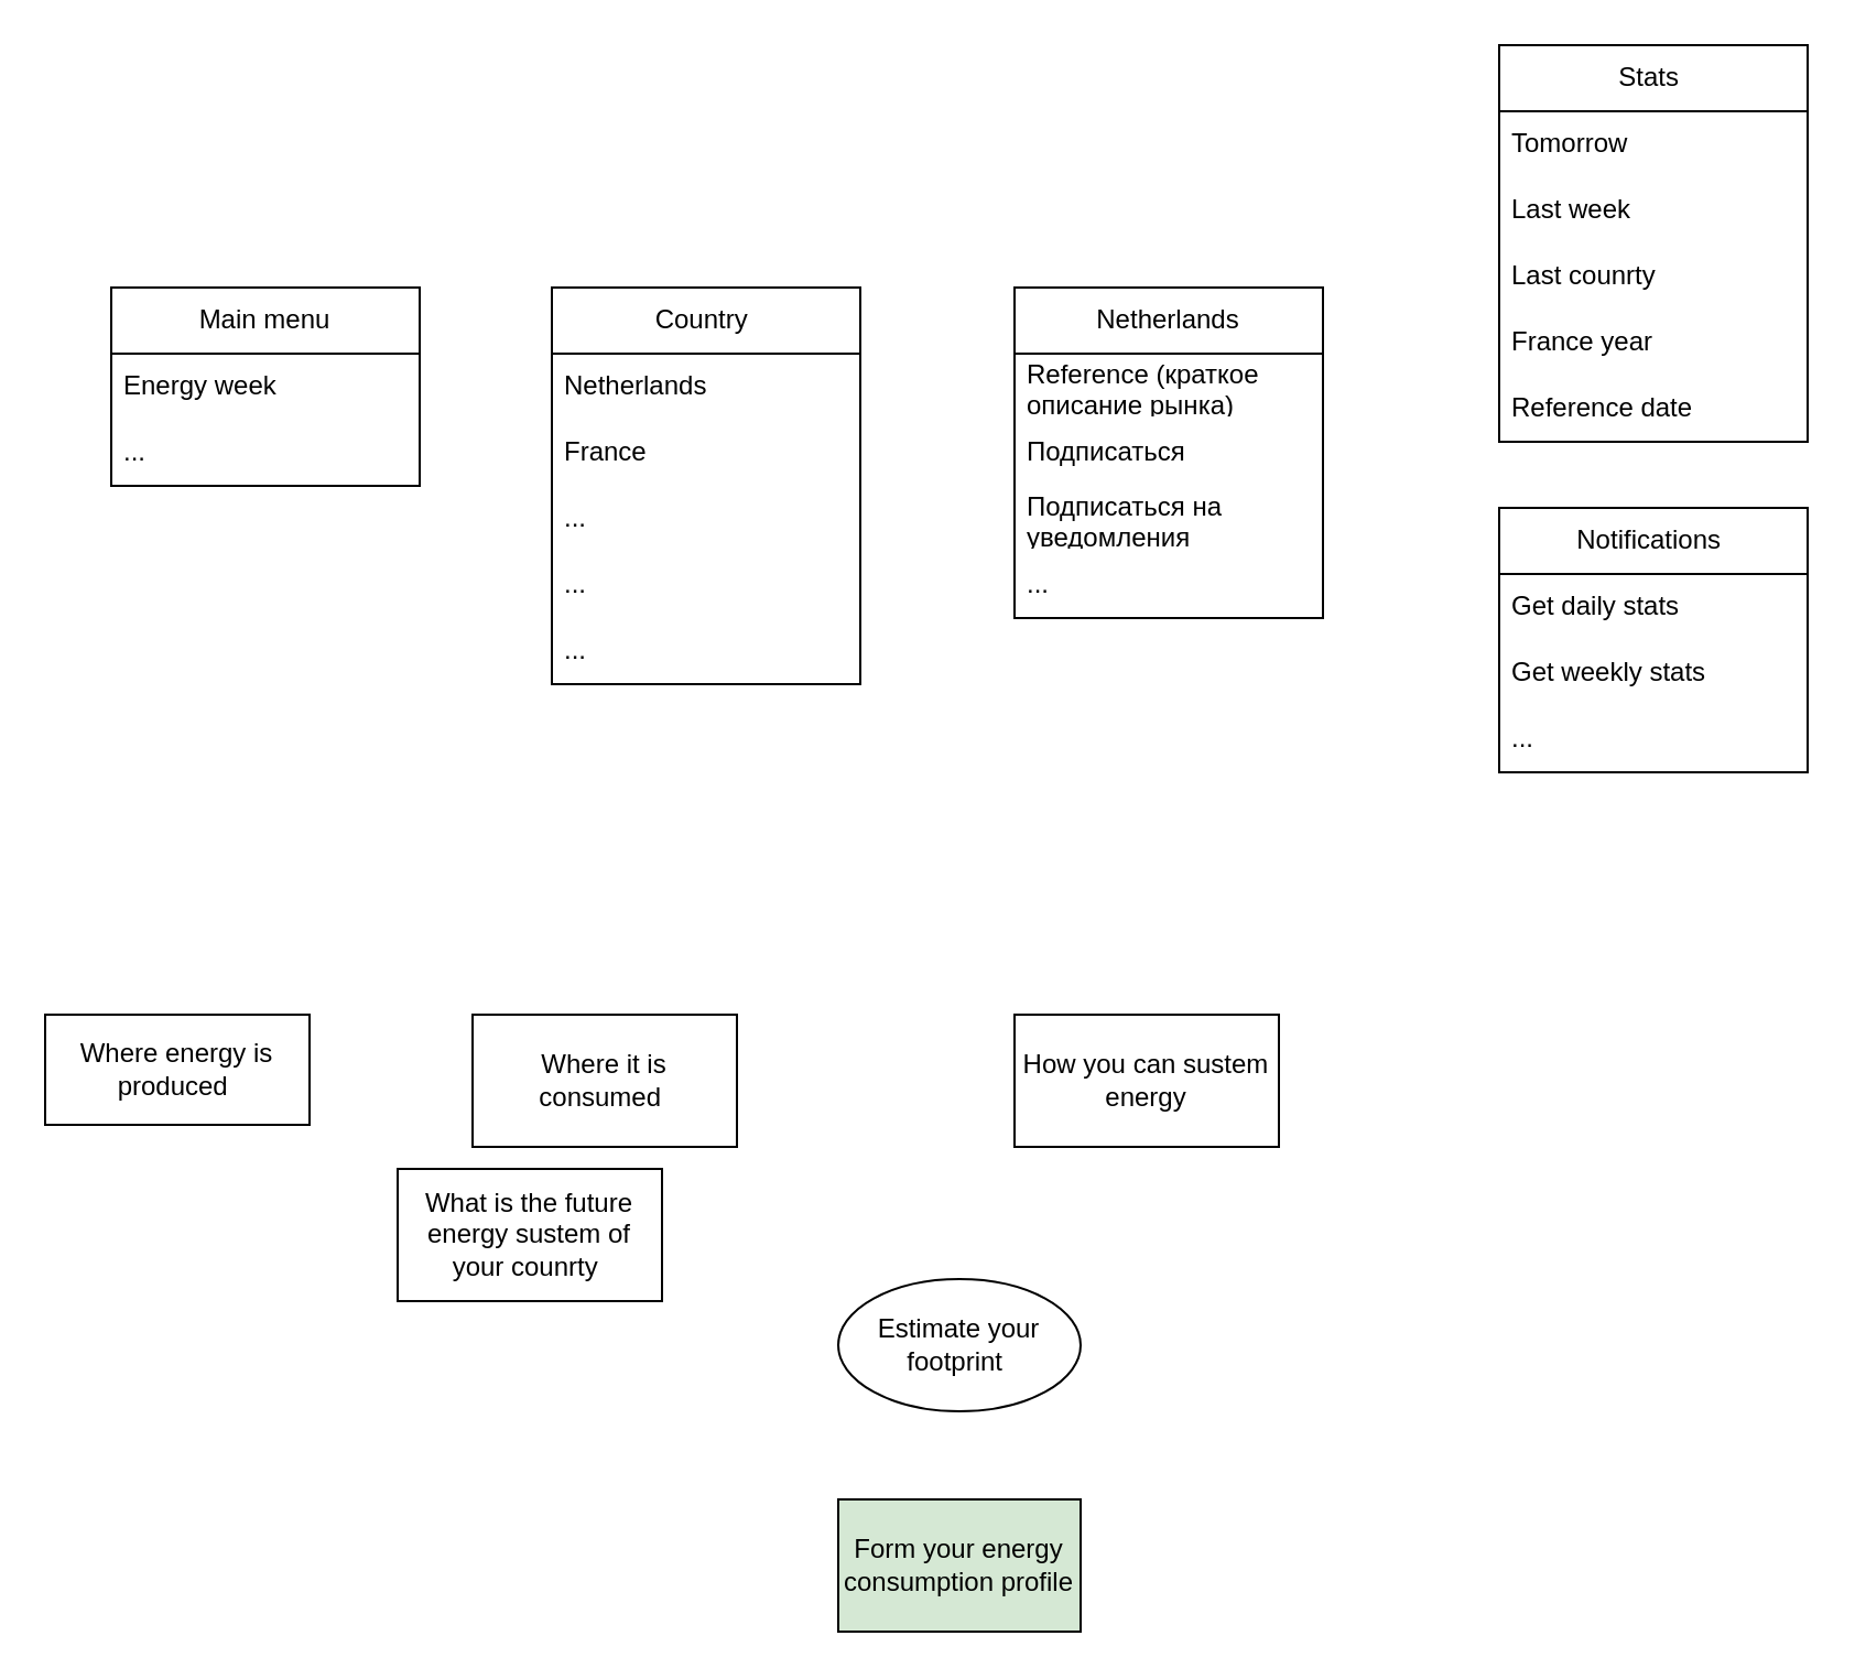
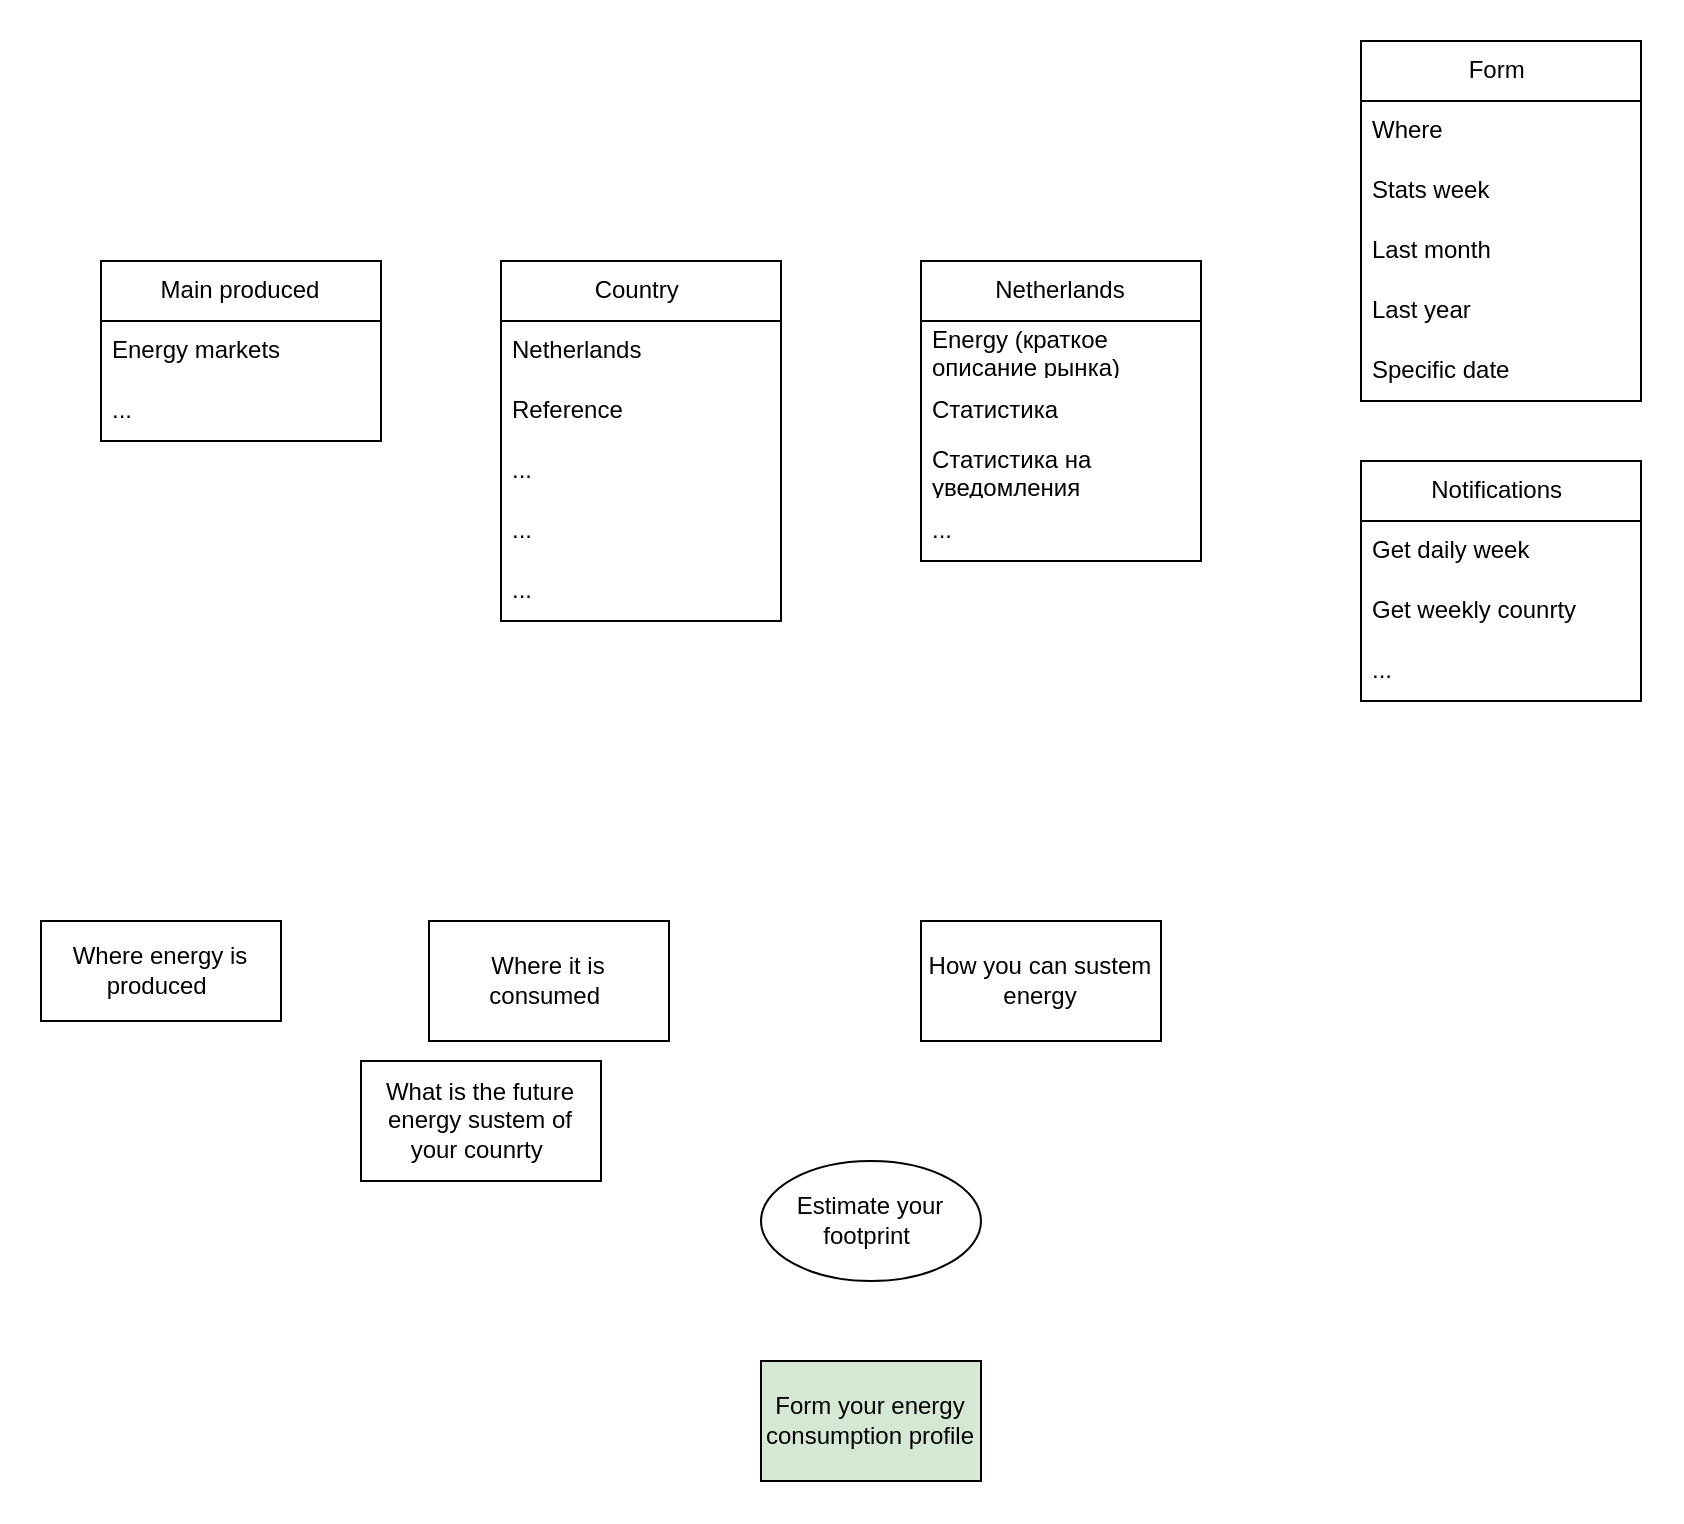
  <mxCell id="0" />
  <mxCell id="1" parent="0" />
- <mxCell id="2" value="Main menu" style="swimlane;fontStyle=0;childLayout=stackLayout;horizontal=1;startSize=30;horizontalStack=0;resizeParent=1;resizeParentMax=0;resizeLast=0;collapsible=1;marginBottom=0;whiteSpace=wrap;html=1;" parent="1" vertex="1"><mxGeometry x="50" y="130" width="140" height="90" as="geometry" /></mxCell>
- <mxCell id="3" value="Energy week&amp;nbsp;" style="text;strokeColor=none;fillColor=none;align=left;verticalAlign=middle;spacingLeft=4;spacingRight=4;overflow=hidden;points=[[0,0.5],[1,0.5]];portConstraint=eastwest;rotatable=0;whiteSpace=wrap;html=1;" parent="2" vertex="1"><mxGeometry y="30" width="140" height="30" as="geometry" /></mxCell>
+ <mxCell id="2" value="Main produced" style="swimlane;fontStyle=0;childLayout=stackLayout;horizontal=1;startSize=30;horizontalStack=0;resizeParent=1;resizeParentMax=0;resizeLast=0;collapsible=1;marginBottom=0;whiteSpace=wrap;html=1;" parent="1" vertex="1"><mxGeometry x="50" y="130" width="140" height="90" as="geometry" /></mxCell>
+ <mxCell id="3" value="Energy markets&amp;nbsp;" style="text;strokeColor=none;fillColor=none;align=left;verticalAlign=middle;spacingLeft=4;spacingRight=4;overflow=hidden;points=[[0,0.5],[1,0.5]];portConstraint=eastwest;rotatable=0;whiteSpace=wrap;html=1;" parent="2" vertex="1"><mxGeometry y="30" width="140" height="30" as="geometry" /></mxCell>
  <mxCell id="4" value="...&amp;nbsp;" style="text;strokeColor=none;fillColor=none;align=left;verticalAlign=middle;spacingLeft=4;spacingRight=4;overflow=hidden;points=[[0,0.5],[1,0.5]];portConstraint=eastwest;rotatable=0;whiteSpace=wrap;html=1;" parent="2" vertex="1"><mxGeometry y="60" width="140" height="30" as="geometry" /></mxCell>
  <mxCell id="5" value="Country&amp;nbsp;" style="swimlane;fontStyle=0;childLayout=stackLayout;horizontal=1;startSize=30;horizontalStack=0;resizeParent=1;resizeParentMax=0;resizeLast=0;collapsible=1;marginBottom=0;whiteSpace=wrap;html=1;" parent="1" vertex="1"><mxGeometry x="250" y="130" width="140" height="180" as="geometry" /></mxCell>
  <mxCell id="6" value="Netherlands" style="text;strokeColor=none;fillColor=none;align=left;verticalAlign=middle;spacingLeft=4;spacingRight=4;overflow=hidden;points=[[0,0.5],[1,0.5]];portConstraint=eastwest;rotatable=0;whiteSpace=wrap;html=1;" parent="5" vertex="1"><mxGeometry y="30" width="140" height="30" as="geometry" /></mxCell>
- <mxCell id="7" value="France" style="text;strokeColor=none;fillColor=none;align=left;verticalAlign=middle;spacingLeft=4;spacingRight=4;overflow=hidden;points=[[0,0.5],[1,0.5]];portConstraint=eastwest;rotatable=0;whiteSpace=wrap;html=1;" parent="5" vertex="1"><mxGeometry y="60" width="140" height="30" as="geometry" /></mxCell>
+ <mxCell id="7" value="Reference" style="text;strokeColor=none;fillColor=none;align=left;verticalAlign=middle;spacingLeft=4;spacingRight=4;overflow=hidden;points=[[0,0.5],[1,0.5]];portConstraint=eastwest;rotatable=0;whiteSpace=wrap;html=1;" parent="5" vertex="1"><mxGeometry y="60" width="140" height="30" as="geometry" /></mxCell>
  <mxCell id="8" value="..." style="text;strokeColor=none;fillColor=none;align=left;verticalAlign=middle;spacingLeft=4;spacingRight=4;overflow=hidden;points=[[0,0.5],[1,0.5]];portConstraint=eastwest;rotatable=0;whiteSpace=wrap;html=1;" parent="5" vertex="1"><mxGeometry y="90" width="140" height="30" as="geometry" /></mxCell>
  <mxCell id="9" value="..." style="text;strokeColor=none;fillColor=none;align=left;verticalAlign=middle;spacingLeft=4;spacingRight=4;overflow=hidden;points=[[0,0.5],[1,0.5]];portConstraint=eastwest;rotatable=0;whiteSpace=wrap;html=1;" parent="5" vertex="1"><mxGeometry y="120" width="140" height="30" as="geometry" /></mxCell>
  <mxCell id="10" value="..." style="text;strokeColor=none;fillColor=none;align=left;verticalAlign=middle;spacingLeft=4;spacingRight=4;overflow=hidden;points=[[0,0.5],[1,0.5]];portConstraint=eastwest;rotatable=0;whiteSpace=wrap;html=1;" parent="5" vertex="1"><mxGeometry y="150" width="140" height="30" as="geometry" /></mxCell>
  <mxCell id="11" value="Netherlands" style="swimlane;fontStyle=0;childLayout=stackLayout;horizontal=1;startSize=30;horizontalStack=0;resizeParent=1;resizeParentMax=0;resizeLast=0;collapsible=1;marginBottom=0;whiteSpace=wrap;html=1;" parent="1" vertex="1"><mxGeometry x="460" y="130" width="140" height="150" as="geometry" /></mxCell>
- <mxCell id="12" value="Reference (краткое описание рынка)&amp;nbsp;" style="text;strokeColor=none;fillColor=none;align=left;verticalAlign=middle;spacingLeft=4;spacingRight=4;overflow=hidden;points=[[0,0.5],[1,0.5]];portConstraint=eastwest;rotatable=0;whiteSpace=wrap;html=1;" parent="11" vertex="1"><mxGeometry y="30" width="140" height="30" as="geometry" /></mxCell>
- <mxCell id="13" value="Подписаться" style="text;strokeColor=none;fillColor=none;align=left;verticalAlign=middle;spacingLeft=4;spacingRight=4;overflow=hidden;points=[[0,0.5],[1,0.5]];portConstraint=eastwest;rotatable=0;whiteSpace=wrap;html=1;" parent="11" vertex="1"><mxGeometry y="60" width="140" height="30" as="geometry" /></mxCell>
- <mxCell id="14" value="Подписаться на уведомления&amp;nbsp;" style="text;strokeColor=none;fillColor=none;align=left;verticalAlign=middle;spacingLeft=4;spacingRight=4;overflow=hidden;points=[[0,0.5],[1,0.5]];portConstraint=eastwest;rotatable=0;whiteSpace=wrap;html=1;" parent="11" vertex="1"><mxGeometry y="90" width="140" height="30" as="geometry" /></mxCell>
+ <mxCell id="12" value="Energy (краткое описание рынка)&amp;nbsp;" style="text;strokeColor=none;fillColor=none;align=left;verticalAlign=middle;spacingLeft=4;spacingRight=4;overflow=hidden;points=[[0,0.5],[1,0.5]];portConstraint=eastwest;rotatable=0;whiteSpace=wrap;html=1;" parent="11" vertex="1"><mxGeometry y="30" width="140" height="30" as="geometry" /></mxCell>
+ <mxCell id="13" value="Статистика" style="text;strokeColor=none;fillColor=none;align=left;verticalAlign=middle;spacingLeft=4;spacingRight=4;overflow=hidden;points=[[0,0.5],[1,0.5]];portConstraint=eastwest;rotatable=0;whiteSpace=wrap;html=1;" parent="11" vertex="1"><mxGeometry y="60" width="140" height="30" as="geometry" /></mxCell>
+ <mxCell id="14" value="Статистика на уведомления&amp;nbsp;" style="text;strokeColor=none;fillColor=none;align=left;verticalAlign=middle;spacingLeft=4;spacingRight=4;overflow=hidden;points=[[0,0.5],[1,0.5]];portConstraint=eastwest;rotatable=0;whiteSpace=wrap;html=1;" parent="11" vertex="1"><mxGeometry y="90" width="140" height="30" as="geometry" /></mxCell>
  <mxCell id="15" value="..." style="text;strokeColor=none;fillColor=none;align=left;verticalAlign=middle;spacingLeft=4;spacingRight=4;overflow=hidden;points=[[0,0.5],[1,0.5]];portConstraint=eastwest;rotatable=0;whiteSpace=wrap;html=1;" parent="11" vertex="1"><mxGeometry y="120" width="140" height="30" as="geometry" /></mxCell>
- <mxCell id="16" value="Stats&amp;nbsp;" style="swimlane;fontStyle=0;childLayout=stackLayout;horizontal=1;startSize=30;horizontalStack=0;resizeParent=1;resizeParentMax=0;resizeLast=0;collapsible=1;marginBottom=0;whiteSpace=wrap;html=1;" parent="1" vertex="1"><mxGeometry x="680" y="20" width="140" height="180" as="geometry" /></mxCell>
- <mxCell id="17" value="Tomorrow" style="text;strokeColor=none;fillColor=none;align=left;verticalAlign=middle;spacingLeft=4;spacingRight=4;overflow=hidden;points=[[0,0.5],[1,0.5]];portConstraint=eastwest;rotatable=0;whiteSpace=wrap;html=1;" parent="16" vertex="1"><mxGeometry y="30" width="140" height="30" as="geometry" /></mxCell>
- <mxCell id="18" value="Last week&amp;nbsp;" style="text;strokeColor=none;fillColor=none;align=left;verticalAlign=middle;spacingLeft=4;spacingRight=4;overflow=hidden;points=[[0,0.5],[1,0.5]];portConstraint=eastwest;rotatable=0;whiteSpace=wrap;html=1;" parent="16" vertex="1"><mxGeometry y="60" width="140" height="30" as="geometry" /></mxCell>
- <mxCell id="19" value="Last counrty&amp;nbsp;" style="text;strokeColor=none;fillColor=none;align=left;verticalAlign=middle;spacingLeft=4;spacingRight=4;overflow=hidden;points=[[0,0.5],[1,0.5]];portConstraint=eastwest;rotatable=0;whiteSpace=wrap;html=1;" parent="16" vertex="1"><mxGeometry y="90" width="140" height="30" as="geometry" /></mxCell>
- <mxCell id="20" value="France year&amp;nbsp;" style="text;strokeColor=none;fillColor=none;align=left;verticalAlign=middle;spacingLeft=4;spacingRight=4;overflow=hidden;points=[[0,0.5],[1,0.5]];portConstraint=eastwest;rotatable=0;whiteSpace=wrap;html=1;" parent="16" vertex="1"><mxGeometry y="120" width="140" height="30" as="geometry" /></mxCell>
- <mxCell id="21" value="Reference date&amp;nbsp;" style="text;strokeColor=none;fillColor=none;align=left;verticalAlign=middle;spacingLeft=4;spacingRight=4;overflow=hidden;points=[[0,0.5],[1,0.5]];portConstraint=eastwest;rotatable=0;whiteSpace=wrap;html=1;" parent="16" vertex="1"><mxGeometry y="150" width="140" height="30" as="geometry" /></mxCell>
+ <mxCell id="16" value="Form&amp;nbsp;" style="swimlane;fontStyle=0;childLayout=stackLayout;horizontal=1;startSize=30;horizontalStack=0;resizeParent=1;resizeParentMax=0;resizeLast=0;collapsible=1;marginBottom=0;whiteSpace=wrap;html=1;" parent="1" vertex="1"><mxGeometry x="680" y="20" width="140" height="180" as="geometry" /></mxCell>
+ <mxCell id="17" value="Where" style="text;strokeColor=none;fillColor=none;align=left;verticalAlign=middle;spacingLeft=4;spacingRight=4;overflow=hidden;points=[[0,0.5],[1,0.5]];portConstraint=eastwest;rotatable=0;whiteSpace=wrap;html=1;" parent="16" vertex="1"><mxGeometry y="30" width="140" height="30" as="geometry" /></mxCell>
+ <mxCell id="18" value="Stats week&amp;nbsp;" style="text;strokeColor=none;fillColor=none;align=left;verticalAlign=middle;spacingLeft=4;spacingRight=4;overflow=hidden;points=[[0,0.5],[1,0.5]];portConstraint=eastwest;rotatable=0;whiteSpace=wrap;html=1;" parent="16" vertex="1"><mxGeometry y="60" width="140" height="30" as="geometry" /></mxCell>
+ <mxCell id="19" value="Last month&amp;nbsp;" style="text;strokeColor=none;fillColor=none;align=left;verticalAlign=middle;spacingLeft=4;spacingRight=4;overflow=hidden;points=[[0,0.5],[1,0.5]];portConstraint=eastwest;rotatable=0;whiteSpace=wrap;html=1;" parent="16" vertex="1"><mxGeometry y="90" width="140" height="30" as="geometry" /></mxCell>
+ <mxCell id="20" value="Last year&amp;nbsp;" style="text;strokeColor=none;fillColor=none;align=left;verticalAlign=middle;spacingLeft=4;spacingRight=4;overflow=hidden;points=[[0,0.5],[1,0.5]];portConstraint=eastwest;rotatable=0;whiteSpace=wrap;html=1;" parent="16" vertex="1"><mxGeometry y="120" width="140" height="30" as="geometry" /></mxCell>
+ <mxCell id="21" value="Specific date&amp;nbsp;" style="text;strokeColor=none;fillColor=none;align=left;verticalAlign=middle;spacingLeft=4;spacingRight=4;overflow=hidden;points=[[0,0.5],[1,0.5]];portConstraint=eastwest;rotatable=0;whiteSpace=wrap;html=1;" parent="16" vertex="1"><mxGeometry y="150" width="140" height="30" as="geometry" /></mxCell>
  <mxCell id="22" value="Notifications&amp;nbsp;" style="swimlane;fontStyle=0;childLayout=stackLayout;horizontal=1;startSize=30;horizontalStack=0;resizeParent=1;resizeParentMax=0;resizeLast=0;collapsible=1;marginBottom=0;whiteSpace=wrap;html=1;" parent="1" vertex="1"><mxGeometry x="680" y="230" width="140" height="120" as="geometry" /></mxCell>
- <mxCell id="23" value="Get daily stats&amp;nbsp;" style="text;strokeColor=none;fillColor=none;align=left;verticalAlign=middle;spacingLeft=4;spacingRight=4;overflow=hidden;points=[[0,0.5],[1,0.5]];portConstraint=eastwest;rotatable=0;whiteSpace=wrap;html=1;" parent="22" vertex="1"><mxGeometry y="30" width="140" height="30" as="geometry" /></mxCell>
- <mxCell id="24" value="Get weekly stats" style="text;strokeColor=none;fillColor=none;align=left;verticalAlign=middle;spacingLeft=4;spacingRight=4;overflow=hidden;points=[[0,0.5],[1,0.5]];portConstraint=eastwest;rotatable=0;whiteSpace=wrap;html=1;" vertex="1" parent="22"><mxGeometry y="60" width="140" height="30" as="geometry" /></mxCell>
+ <mxCell id="23" value="Get daily week&amp;nbsp;" style="text;strokeColor=none;fillColor=none;align=left;verticalAlign=middle;spacingLeft=4;spacingRight=4;overflow=hidden;points=[[0,0.5],[1,0.5]];portConstraint=eastwest;rotatable=0;whiteSpace=wrap;html=1;" parent="22" vertex="1"><mxGeometry y="30" width="140" height="30" as="geometry" /></mxCell>
+ <mxCell id="24" value="Get weekly counrty" style="text;strokeColor=none;fillColor=none;align=left;verticalAlign=middle;spacingLeft=4;spacingRight=4;overflow=hidden;points=[[0,0.5],[1,0.5]];portConstraint=eastwest;rotatable=0;whiteSpace=wrap;html=1;" vertex="1" parent="22"><mxGeometry y="60" width="140" height="30" as="geometry" /></mxCell>
  <mxCell id="25" value="..." style="text;strokeColor=none;fillColor=none;align=left;verticalAlign=middle;spacingLeft=4;spacingRight=4;overflow=hidden;points=[[0,0.5],[1,0.5]];portConstraint=eastwest;rotatable=0;whiteSpace=wrap;html=1;" vertex="1" parent="22"><mxGeometry y="90" width="140" height="30" as="geometry" /></mxCell>
  <mxCell id="26" value="Where energy is produced&amp;nbsp;" style="rounded=0;whiteSpace=wrap;html=1;" vertex="1" parent="1"><mxGeometry x="20" y="460" width="120" height="50" as="geometry" /></mxCell>
  <mxCell id="27" value="Where it is consumed&amp;nbsp;" style="rounded=0;whiteSpace=wrap;html=1;" vertex="1" parent="1"><mxGeometry x="214" y="460" width="120" height="60" as="geometry" /></mxCell>
  <mxCell id="28" value="How you can sustem energy" style="rounded=0;whiteSpace=wrap;html=1;" vertex="1" parent="1"><mxGeometry x="460" y="460" width="120" height="60" as="geometry" /></mxCell>
  <mxCell id="29" value="What is the future energy sustem of your counrty&amp;nbsp;" style="rounded=0;whiteSpace=wrap;html=1;" vertex="1" parent="1"><mxGeometry x="180" y="530" width="120" height="60" as="geometry" /></mxCell>
  <mxCell id="30" value="Estimate your footprint&amp;nbsp;" style="ellipse;whiteSpace=wrap;html=1;" vertex="1" parent="1"><mxGeometry x="380" y="580" width="110" height="60" as="geometry" /></mxCell>
  <mxCell id="31" value="Form your energy consumption profile" style="rounded=0;whiteSpace=wrap;html=1;fillColor=#d5e8d4;" vertex="1" parent="1"><mxGeometry x="380" y="680" width="110" height="60" as="geometry" /></mxCell>
